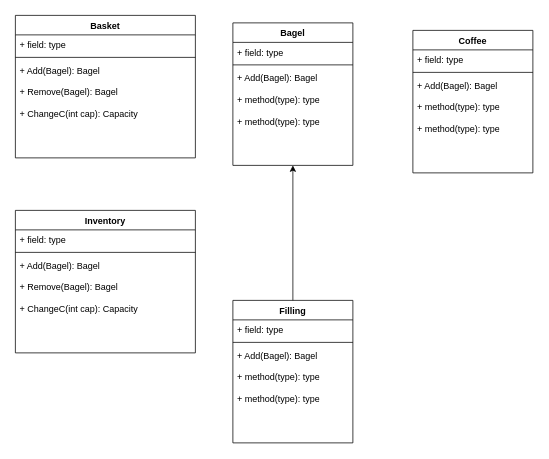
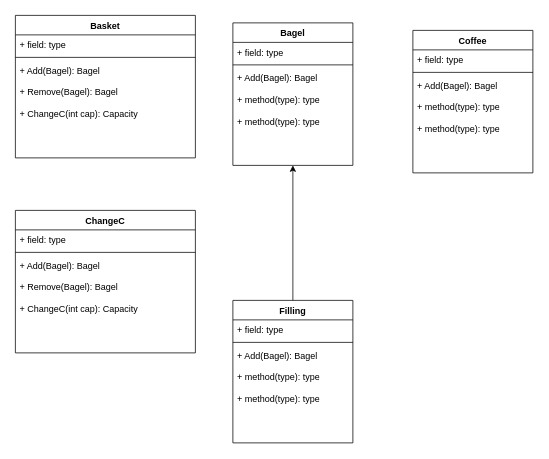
  <mxCell id="0" />
  <mxCell id="1" parent="0" />
  <mxCell id="2" value="Basket" style="swimlane;fontStyle=1;align=center;verticalAlign=top;childLayout=stackLayout;horizontal=1;startSize=26;horizontalStack=0;resizeParent=1;resizeParentMax=0;resizeLast=0;collapsible=1;marginBottom=0;whiteSpace=wrap;html=1;" vertex="1" parent="1"><mxGeometry x="20" y="20" width="240" height="190" as="geometry" /></mxCell>
  <mxCell id="3" value="+ field: type" style="text;strokeColor=none;fillColor=none;align=left;verticalAlign=top;spacingLeft=4;spacingRight=4;overflow=hidden;rotatable=0;points=[[0,0.5],[1,0.5]];portConstraint=eastwest;whiteSpace=wrap;html=1;" vertex="1" parent="2"><mxGeometry y="26" width="240" height="26" as="geometry" /></mxCell>
  <mxCell id="4" value="" style="line;strokeWidth=1;fillColor=none;align=left;verticalAlign=middle;spacingTop=-1;spacingLeft=3;spacingRight=3;rotatable=0;labelPosition=right;points=[];portConstraint=eastwest;strokeColor=inherit;" vertex="1" parent="2"><mxGeometry y="52" width="240" height="8" as="geometry" /></mxCell>
  <mxCell id="5" value="+ Add(Bagel): Bagel&lt;div&gt;&lt;br&gt;&lt;div&gt;+ Remove(Bagel): Bagel&lt;/div&gt;&lt;div&gt;&lt;br&gt;&lt;/div&gt;&lt;div&gt;+ ChangeC(int cap): Capacity&lt;br&gt;&lt;div&gt;&lt;br&gt;&lt;/div&gt;&lt;div&gt;&lt;br&gt;&lt;/div&gt;&lt;/div&gt;&lt;/div&gt;" style="text;strokeColor=none;fillColor=none;align=left;verticalAlign=top;spacingLeft=4;spacingRight=4;overflow=hidden;rotatable=0;points=[[0,0.5],[1,0.5]];portConstraint=eastwest;whiteSpace=wrap;html=1;" vertex="1" parent="2"><mxGeometry y="60" width="240" height="130" as="geometry" /></mxCell>
  <mxCell id="6" value="Bagel" style="swimlane;fontStyle=1;align=center;verticalAlign=top;childLayout=stackLayout;horizontal=1;startSize=26;horizontalStack=0;resizeParent=1;resizeParentMax=0;resizeLast=0;collapsible=1;marginBottom=0;whiteSpace=wrap;html=1;" vertex="1" parent="1"><mxGeometry x="310" y="30" width="160" height="190" as="geometry" /></mxCell>
  <mxCell id="7" value="+ field: type" style="text;strokeColor=none;fillColor=none;align=left;verticalAlign=top;spacingLeft=4;spacingRight=4;overflow=hidden;rotatable=0;points=[[0,0.5],[1,0.5]];portConstraint=eastwest;whiteSpace=wrap;html=1;" vertex="1" parent="6"><mxGeometry y="26" width="160" height="26" as="geometry" /></mxCell>
  <mxCell id="8" value="" style="line;strokeWidth=1;fillColor=none;align=left;verticalAlign=middle;spacingTop=-1;spacingLeft=3;spacingRight=3;rotatable=0;labelPosition=right;points=[];portConstraint=eastwest;strokeColor=inherit;" vertex="1" parent="6"><mxGeometry y="52" width="160" height="8" as="geometry" /></mxCell>
  <mxCell id="9" value="+ Add(Bagel): Bagel&lt;div&gt;&lt;br&gt;&lt;div&gt;+ method(type): type&lt;/div&gt;&lt;div&gt;&lt;br&gt;&lt;/div&gt;&lt;div&gt;+ method(type): type&lt;br&gt;&lt;div&gt;&lt;br&gt;&lt;/div&gt;&lt;div&gt;&lt;br&gt;&lt;/div&gt;&lt;/div&gt;&lt;/div&gt;" style="text;strokeColor=none;fillColor=none;align=left;verticalAlign=top;spacingLeft=4;spacingRight=4;overflow=hidden;rotatable=0;points=[[0,0.5],[1,0.5]];portConstraint=eastwest;whiteSpace=wrap;html=1;" vertex="1" parent="6"><mxGeometry y="60" width="160" height="130" as="geometry" /></mxCell>
  <mxCell id="10" value="Filling" style="swimlane;fontStyle=1;align=center;verticalAlign=top;childLayout=stackLayout;horizontal=1;startSize=26;horizontalStack=0;resizeParent=1;resizeParentMax=0;resizeLast=0;collapsible=1;marginBottom=0;whiteSpace=wrap;html=1;" vertex="1" parent="1"><mxGeometry x="310" y="400" width="160" height="190" as="geometry" /></mxCell>
  <mxCell id="11" value="+ field: type" style="text;strokeColor=none;fillColor=none;align=left;verticalAlign=top;spacingLeft=4;spacingRight=4;overflow=hidden;rotatable=0;points=[[0,0.5],[1,0.5]];portConstraint=eastwest;whiteSpace=wrap;html=1;" vertex="1" parent="10"><mxGeometry y="26" width="160" height="26" as="geometry" /></mxCell>
  <mxCell id="12" value="" style="line;strokeWidth=1;fillColor=none;align=left;verticalAlign=middle;spacingTop=-1;spacingLeft=3;spacingRight=3;rotatable=0;labelPosition=right;points=[];portConstraint=eastwest;strokeColor=inherit;" vertex="1" parent="10"><mxGeometry y="52" width="160" height="8" as="geometry" /></mxCell>
  <mxCell id="13" value="+ Add(Bagel): Bagel&lt;div&gt;&lt;br&gt;&lt;div&gt;+ method(type): type&lt;/div&gt;&lt;div&gt;&lt;br&gt;&lt;/div&gt;&lt;div&gt;+ method(type): type&lt;br&gt;&lt;div&gt;&lt;br&gt;&lt;/div&gt;&lt;div&gt;&lt;br&gt;&lt;/div&gt;&lt;/div&gt;&lt;/div&gt;" style="text;strokeColor=none;fillColor=none;align=left;verticalAlign=top;spacingLeft=4;spacingRight=4;overflow=hidden;rotatable=0;points=[[0,0.5],[1,0.5]];portConstraint=eastwest;whiteSpace=wrap;html=1;" vertex="1" parent="10"><mxGeometry y="60" width="160" height="130" as="geometry" /></mxCell>
  <mxCell id="14" value="Coffee" style="swimlane;fontStyle=1;align=center;verticalAlign=top;childLayout=stackLayout;horizontal=1;startSize=26;horizontalStack=0;resizeParent=1;resizeParentMax=0;resizeLast=0;collapsible=1;marginBottom=0;whiteSpace=wrap;html=1;" vertex="1" parent="1"><mxGeometry x="550" y="40" width="160" height="190" as="geometry" /></mxCell>
  <mxCell id="15" value="+ field: type" style="text;strokeColor=none;fillColor=none;align=left;verticalAlign=top;spacingLeft=4;spacingRight=4;overflow=hidden;rotatable=0;points=[[0,0.5],[1,0.5]];portConstraint=eastwest;whiteSpace=wrap;html=1;" vertex="1" parent="14"><mxGeometry y="26" width="160" height="26" as="geometry" /></mxCell>
  <mxCell id="16" value="" style="line;strokeWidth=1;fillColor=none;align=left;verticalAlign=middle;spacingTop=-1;spacingLeft=3;spacingRight=3;rotatable=0;labelPosition=right;points=[];portConstraint=eastwest;strokeColor=inherit;" vertex="1" parent="14"><mxGeometry y="52" width="160" height="8" as="geometry" /></mxCell>
  <mxCell id="17" value="+ Add(Bagel): Bagel&lt;div&gt;&lt;br&gt;&lt;div&gt;+ method(type): type&lt;/div&gt;&lt;div&gt;&lt;br&gt;&lt;/div&gt;&lt;div&gt;+ method(type): type&lt;br&gt;&lt;div&gt;&lt;br&gt;&lt;/div&gt;&lt;div&gt;&lt;br&gt;&lt;/div&gt;&lt;/div&gt;&lt;/div&gt;" style="text;strokeColor=none;fillColor=none;align=left;verticalAlign=top;spacingLeft=4;spacingRight=4;overflow=hidden;rotatable=0;points=[[0,0.5],[1,0.5]];portConstraint=eastwest;whiteSpace=wrap;html=1;" vertex="1" parent="14"><mxGeometry y="60" width="160" height="130" as="geometry" /></mxCell>
  <mxCell id="18" value="" style="endArrow=classic;html=1;rounded=0;" edge="1" parent="1" source="10" target="9"><mxGeometry width="50" height="50" relative="1" as="geometry"><mxPoint x="360" y="370" as="sourcePoint" /><mxPoint x="410" y="320" as="targetPoint" /></mxGeometry></mxCell>
- <mxCell id="19" value="Inventory" style="swimlane;fontStyle=1;align=center;verticalAlign=top;childLayout=stackLayout;horizontal=1;startSize=26;horizontalStack=0;resizeParent=1;resizeParentMax=0;resizeLast=0;collapsible=1;marginBottom=0;whiteSpace=wrap;html=1;" vertex="1" parent="1"><mxGeometry x="20" y="280" width="240" height="190" as="geometry" /></mxCell>
+ <mxCell id="19" value="ChangeC" style="swimlane;fontStyle=1;align=center;verticalAlign=top;childLayout=stackLayout;horizontal=1;startSize=26;horizontalStack=0;resizeParent=1;resizeParentMax=0;resizeLast=0;collapsible=1;marginBottom=0;whiteSpace=wrap;html=1;" vertex="1" parent="1"><mxGeometry x="20" y="280" width="240" height="190" as="geometry" /></mxCell>
  <mxCell id="20" value="+ field: type" style="text;strokeColor=none;fillColor=none;align=left;verticalAlign=top;spacingLeft=4;spacingRight=4;overflow=hidden;rotatable=0;points=[[0,0.5],[1,0.5]];portConstraint=eastwest;whiteSpace=wrap;html=1;" vertex="1" parent="19"><mxGeometry y="26" width="240" height="26" as="geometry" /></mxCell>
  <mxCell id="21" value="" style="line;strokeWidth=1;fillColor=none;align=left;verticalAlign=middle;spacingTop=-1;spacingLeft=3;spacingRight=3;rotatable=0;labelPosition=right;points=[];portConstraint=eastwest;strokeColor=inherit;" vertex="1" parent="19"><mxGeometry y="52" width="240" height="8" as="geometry" /></mxCell>
  <mxCell id="22" value="+ Add(Bagel): Bagel&lt;div&gt;&lt;br&gt;&lt;div&gt;+ Remove(Bagel): Bagel&lt;/div&gt;&lt;div&gt;&lt;br&gt;&lt;/div&gt;&lt;div&gt;+ ChangeC(int cap): Capacity&lt;br&gt;&lt;div&gt;&lt;br&gt;&lt;/div&gt;&lt;div&gt;&lt;br&gt;&lt;/div&gt;&lt;/div&gt;&lt;/div&gt;" style="text;strokeColor=none;fillColor=none;align=left;verticalAlign=top;spacingLeft=4;spacingRight=4;overflow=hidden;rotatable=0;points=[[0,0.5],[1,0.5]];portConstraint=eastwest;whiteSpace=wrap;html=1;" vertex="1" parent="19"><mxGeometry y="60" width="240" height="130" as="geometry" /></mxCell>
